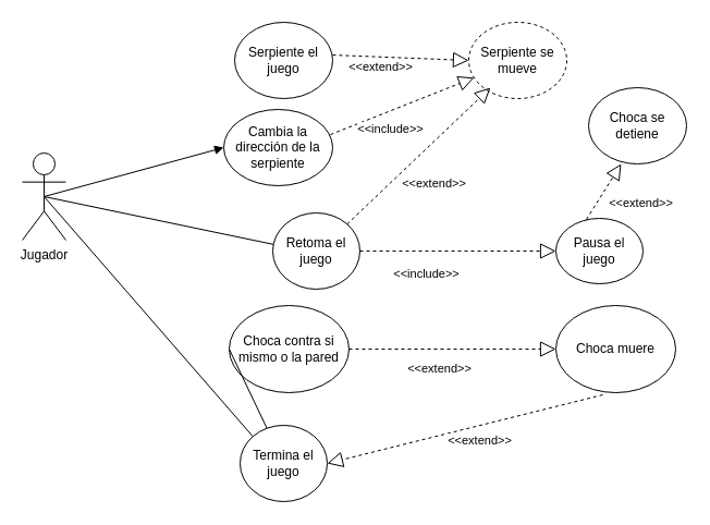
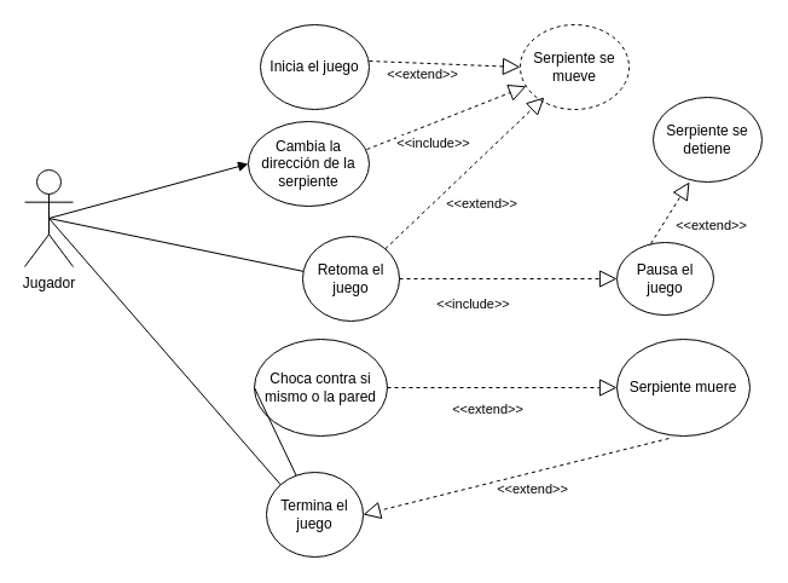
  <mxCell id="0" />
  <mxCell id="1" parent="0" />
  <mxCell id="2" value="&lt;div&gt;Jugador&lt;/div&gt;" style="shape=umlActor;verticalLabelPosition=bottom;verticalAlign=top;html=1;outlineConnect=0;" parent="1" vertex="1"><mxGeometry x="20" y="140" width="40" height="80" as="geometry" /></mxCell>
  <mxCell id="3" value="Pausa el juego" style="ellipse;whiteSpace=wrap;html=1;" parent="1" vertex="1"><mxGeometry x="510" y="200" width="80" height="60" as="geometry" /></mxCell>
  <mxCell id="4" value="" style="endArrow=none;html=1;rounded=0;exitX=0.5;exitY=0.5;exitDx=0;exitDy=0;exitPerimeter=0;entryX=0.013;entryY=0.414;entryDx=0;entryDy=0;entryPerimeter=0;" parent="1" source="2" target="5" edge="1"><mxGeometry width="50" height="50" relative="1" as="geometry"><mxPoint x="290" y="240" as="sourcePoint" /><mxPoint x="330" y="260" as="targetPoint" /></mxGeometry></mxCell>
  <mxCell id="5" value="Retoma el juego" style="ellipse;whiteSpace=wrap;html=1;" parent="1" vertex="1"><mxGeometry x="250" y="195" width="80" height="70" as="geometry" /></mxCell>
- <mxCell id="6" value="Serpiente el juego" style="ellipse;whiteSpace=wrap;html=1;" parent="1" vertex="1"><mxGeometry x="215" y="20" width="90" height="70" as="geometry" /></mxCell>
+ <mxCell id="6" value="Inicia el juego" style="ellipse;whiteSpace=wrap;html=1;" parent="1" vertex="1"><mxGeometry x="215" y="20" width="90" height="70" as="geometry" /></mxCell>
  <mxCell id="7" value="Serpiente se mueve" style="ellipse;whiteSpace=wrap;html=1;dashed=1;" parent="1" vertex="1"><mxGeometry x="430" y="20" width="90" height="70" as="geometry" /></mxCell>
  <mxCell id="8" value="Cambia la dirección de la serpiente" style="ellipse;whiteSpace=wrap;html=1;" parent="1" vertex="1"><mxGeometry x="205" y="100" width="100" height="70" as="geometry" /></mxCell>
  <mxCell id="9" value="" style="endArrow=block;html=1;rounded=0;entryX=0;entryY=0.5;entryDx=0;entryDy=0;exitX=0.5;exitY=0.5;exitDx=0;exitDy=0;exitPerimeter=0;" parent="1" source="2" target="8" edge="1"><mxGeometry width="50" height="50" relative="1" as="geometry"><mxPoint x="70" y="230" as="sourcePoint" /><mxPoint x="188" y="384.74" as="targetPoint" /></mxGeometry></mxCell>
  <mxCell id="10" value="&lt;div&gt;Choca contra si mismo o la pared&lt;/div&gt;" style="ellipse;whiteSpace=wrap;html=1;" parent="1" vertex="1"><mxGeometry x="210" y="280" width="110" height="80" as="geometry" /></mxCell>
  <mxCell id="11" value="" style="endArrow=none;html=1;rounded=0;exitX=0;exitY=0.5;exitDx=0;exitDy=0;" parent="1" source="10" target="18" edge="1"><mxGeometry width="50" height="50" relative="1" as="geometry"><mxPoint x="20" y="345" as="sourcePoint" /><mxPoint x="70" y="295" as="targetPoint" /></mxGeometry></mxCell>
  <mxCell id="12" value="" style="endArrow=block;dashed=1;endFill=0;endSize=12;html=1;rounded=0;exitX=1;exitY=0.5;exitDx=0;exitDy=0;entryX=0;entryY=0.5;entryDx=0;entryDy=0;" parent="1" source="5" target="3" edge="1"><mxGeometry width="160" relative="1" as="geometry"><mxPoint x="410" y="227.5" as="sourcePoint" /><mxPoint x="526" y="222.5" as="targetPoint" /></mxGeometry></mxCell>
  <mxCell id="13" value="&amp;lt;&amp;lt;include&amp;gt;&amp;gt;" style="edgeLabel;html=1;align=center;verticalAlign=middle;resizable=0;points=[];" parent="12" vertex="1" connectable="0"><mxGeometry x="-0.409" y="1" relative="1" as="geometry"><mxPoint x="7" y="21" as="offset" /></mxGeometry></mxCell>
  <mxCell id="14" value="" style="endArrow=block;dashed=1;endFill=0;endSize=12;html=1;rounded=0;exitX=1;exitY=0.429;exitDx=0;exitDy=0;exitPerimeter=0;entryX=0;entryY=0.5;entryDx=0;entryDy=0;" parent="1" source="6" target="7" edge="1"><mxGeometry width="160" relative="1" as="geometry"><mxPoint x="250" y="50" as="sourcePoint" /><mxPoint x="410" y="50" as="targetPoint" /></mxGeometry></mxCell>
  <mxCell id="15" value="&amp;lt;&amp;lt;extend&amp;gt;&amp;gt;" style="edgeLabel;html=1;align=center;verticalAlign=middle;resizable=0;points=[];" parent="14" vertex="1" connectable="0"><mxGeometry x="0.323" y="-3" relative="1" as="geometry"><mxPoint x="-39" y="4" as="offset" /></mxGeometry></mxCell>
  <mxCell id="16" value="" style="endArrow=block;dashed=1;endFill=0;endSize=12;html=1;rounded=0;exitX=0.98;exitY=0.329;exitDx=0;exitDy=0;exitPerimeter=0;" parent="1" source="8" target="7" edge="1"><mxGeometry width="160" relative="1" as="geometry"><mxPoint x="320" y="110" as="sourcePoint" /><mxPoint x="500" y="114.97" as="targetPoint" /></mxGeometry></mxCell>
  <mxCell id="17" value="&amp;lt;&amp;lt;include&amp;gt;&amp;gt;" style="edgeLabel;html=1;align=center;verticalAlign=middle;resizable=0;points=[];" parent="16" vertex="1" connectable="0"><mxGeometry x="0.323" y="-3" relative="1" as="geometry"><mxPoint x="-34" y="26" as="offset" /></mxGeometry></mxCell>
  <mxCell id="18" value="Termina el juego" style="ellipse;whiteSpace=wrap;html=1;" parent="1" vertex="1"><mxGeometry x="220" y="390" width="80" height="70" as="geometry" /></mxCell>
  <mxCell id="19" value="" style="endArrow=none;html=1;rounded=0;exitX=0;exitY=0;exitDx=0;exitDy=0;entryX=0.5;entryY=0.5;entryDx=0;entryDy=0;entryPerimeter=0;" parent="1" source="18" target="2" edge="1"><mxGeometry width="50" height="50" relative="1" as="geometry"><mxPoint x="364" y="330" as="sourcePoint" /><mxPoint x="60" y="220" as="targetPoint" /></mxGeometry></mxCell>
- <mxCell id="20" value="&lt;div&gt;Choca muere&lt;br&gt;&lt;/div&gt;" style="ellipse;whiteSpace=wrap;html=1;" parent="1" vertex="1"><mxGeometry x="510" y="280" width="110" height="80" as="geometry" /></mxCell>
+ <mxCell id="20" value="&lt;div&gt;Serpiente muere&lt;br&gt;&lt;/div&gt;" style="ellipse;whiteSpace=wrap;html=1;" parent="1" vertex="1"><mxGeometry x="510" y="280" width="110" height="80" as="geometry" /></mxCell>
  <mxCell id="21" value="" style="endArrow=block;dashed=1;endFill=0;endSize=12;html=1;rounded=0;exitX=1;exitY=0.5;exitDx=0;exitDy=0;entryX=0;entryY=0.5;entryDx=0;entryDy=0;" parent="1" source="10" target="20" edge="1"><mxGeometry width="160" relative="1" as="geometry"><mxPoint x="364" y="250" as="sourcePoint" /><mxPoint x="530" y="245" as="targetPoint" /></mxGeometry></mxCell>
  <mxCell id="22" value="&amp;lt;&amp;lt;extend&amp;gt;&amp;gt;" style="edgeLabel;html=1;align=center;verticalAlign=middle;resizable=0;points=[];" parent="21" vertex="1" connectable="0"><mxGeometry x="-0.409" y="1" relative="1" as="geometry"><mxPoint x="26" y="18" as="offset" /></mxGeometry></mxCell>
  <mxCell id="23" value="" style="endArrow=block;dashed=1;endFill=0;endSize=12;html=1;rounded=0;exitX=0.391;exitY=1.025;exitDx=0;exitDy=0;entryX=1;entryY=0.5;entryDx=0;entryDy=0;exitPerimeter=0;" parent="1" source="20" target="18" edge="1"><mxGeometry width="160" relative="1" as="geometry"><mxPoint x="374" y="260" as="sourcePoint" /><mxPoint x="540" y="255" as="targetPoint" /></mxGeometry></mxCell>
  <mxCell id="24" value="&amp;lt;&amp;lt;extend&amp;gt;&amp;gt;" style="edgeLabel;html=1;align=center;verticalAlign=middle;resizable=0;points=[];" parent="23" vertex="1" connectable="0"><mxGeometry x="-0.409" y="1" relative="1" as="geometry"><mxPoint x="-39" y="22" as="offset" /></mxGeometry></mxCell>
  <mxCell id="25" value="" style="endArrow=block;dashed=1;endFill=0;endSize=12;html=1;rounded=0;exitX=1;exitY=0;exitDx=0;exitDy=0;entryX=0.222;entryY=0.857;entryDx=0;entryDy=0;entryPerimeter=0;" parent="1" source="5" target="7" edge="1"><mxGeometry width="160" relative="1" as="geometry"><mxPoint x="395" y="185" as="sourcePoint" /><mxPoint x="555" y="175" as="targetPoint" /></mxGeometry></mxCell>
  <mxCell id="26" value="&amp;lt;&amp;lt;extend&amp;gt;&amp;gt;" style="edgeLabel;html=1;align=center;verticalAlign=middle;resizable=0;points=[];" parent="25" vertex="1" connectable="0"><mxGeometry x="-0.409" y="1" relative="1" as="geometry"><mxPoint x="41" as="offset" /></mxGeometry></mxCell>
- <mxCell id="27" value="Choca se detiene" style="ellipse;whiteSpace=wrap;html=1;" parent="1" vertex="1"><mxGeometry x="540" y="80" width="90" height="70" as="geometry" /></mxCell>
+ <mxCell id="27" value="Serpiente se detiene" style="ellipse;whiteSpace=wrap;html=1;" parent="1" vertex="1"><mxGeometry x="540" y="80" width="90" height="70" as="geometry" /></mxCell>
  <mxCell id="28" value="" style="endArrow=block;dashed=1;endFill=0;endSize=12;html=1;rounded=0;exitX=0.35;exitY=0.017;exitDx=0;exitDy=0;entryX=0.333;entryY=1;entryDx=0;entryDy=0;entryPerimeter=0;exitPerimeter=0;" parent="1" source="3" target="27" edge="1"><mxGeometry width="160" relative="1" as="geometry"><mxPoint x="600.004" y="275.251" as="sourcePoint" /><mxPoint x="692.72" y="160" as="targetPoint" /></mxGeometry></mxCell>
  <mxCell id="29" value="&amp;lt;&amp;lt;extend&amp;gt;&amp;gt;" style="edgeLabel;html=1;align=center;verticalAlign=middle;resizable=0;points=[];" parent="28" vertex="1" connectable="0"><mxGeometry x="-0.409" y="1" relative="1" as="geometry"><mxPoint x="41" as="offset" /></mxGeometry></mxCell>
